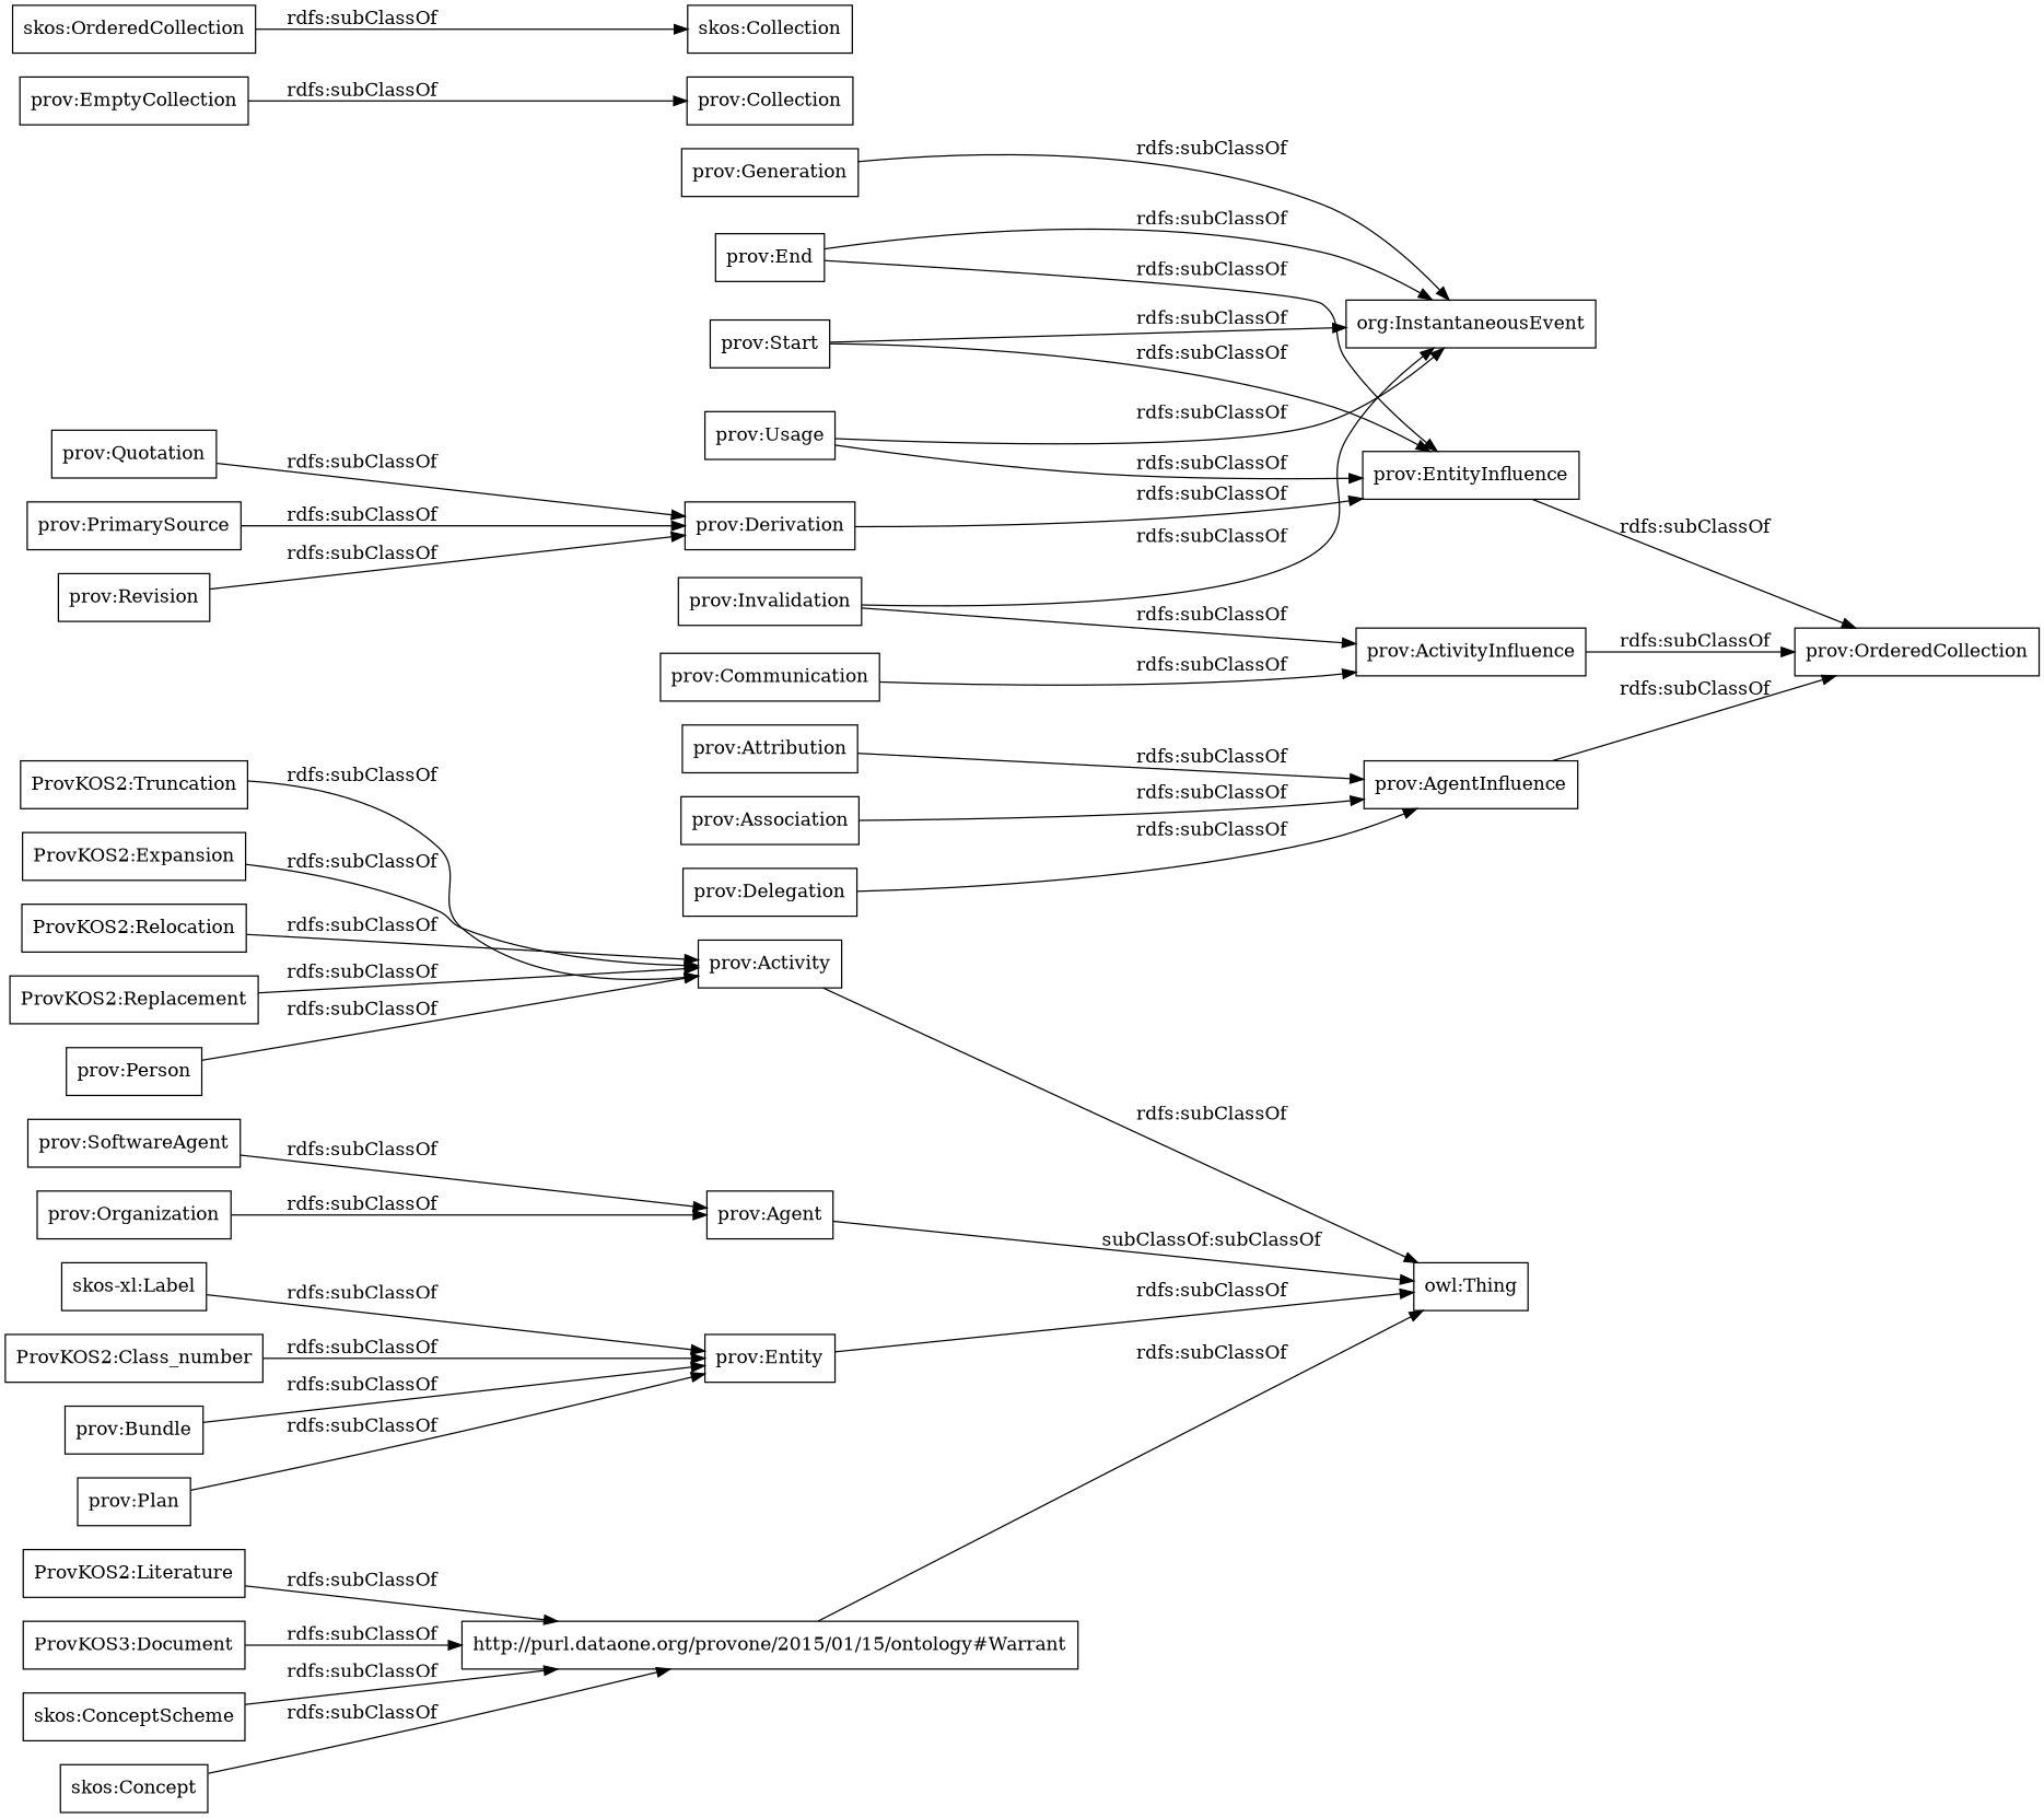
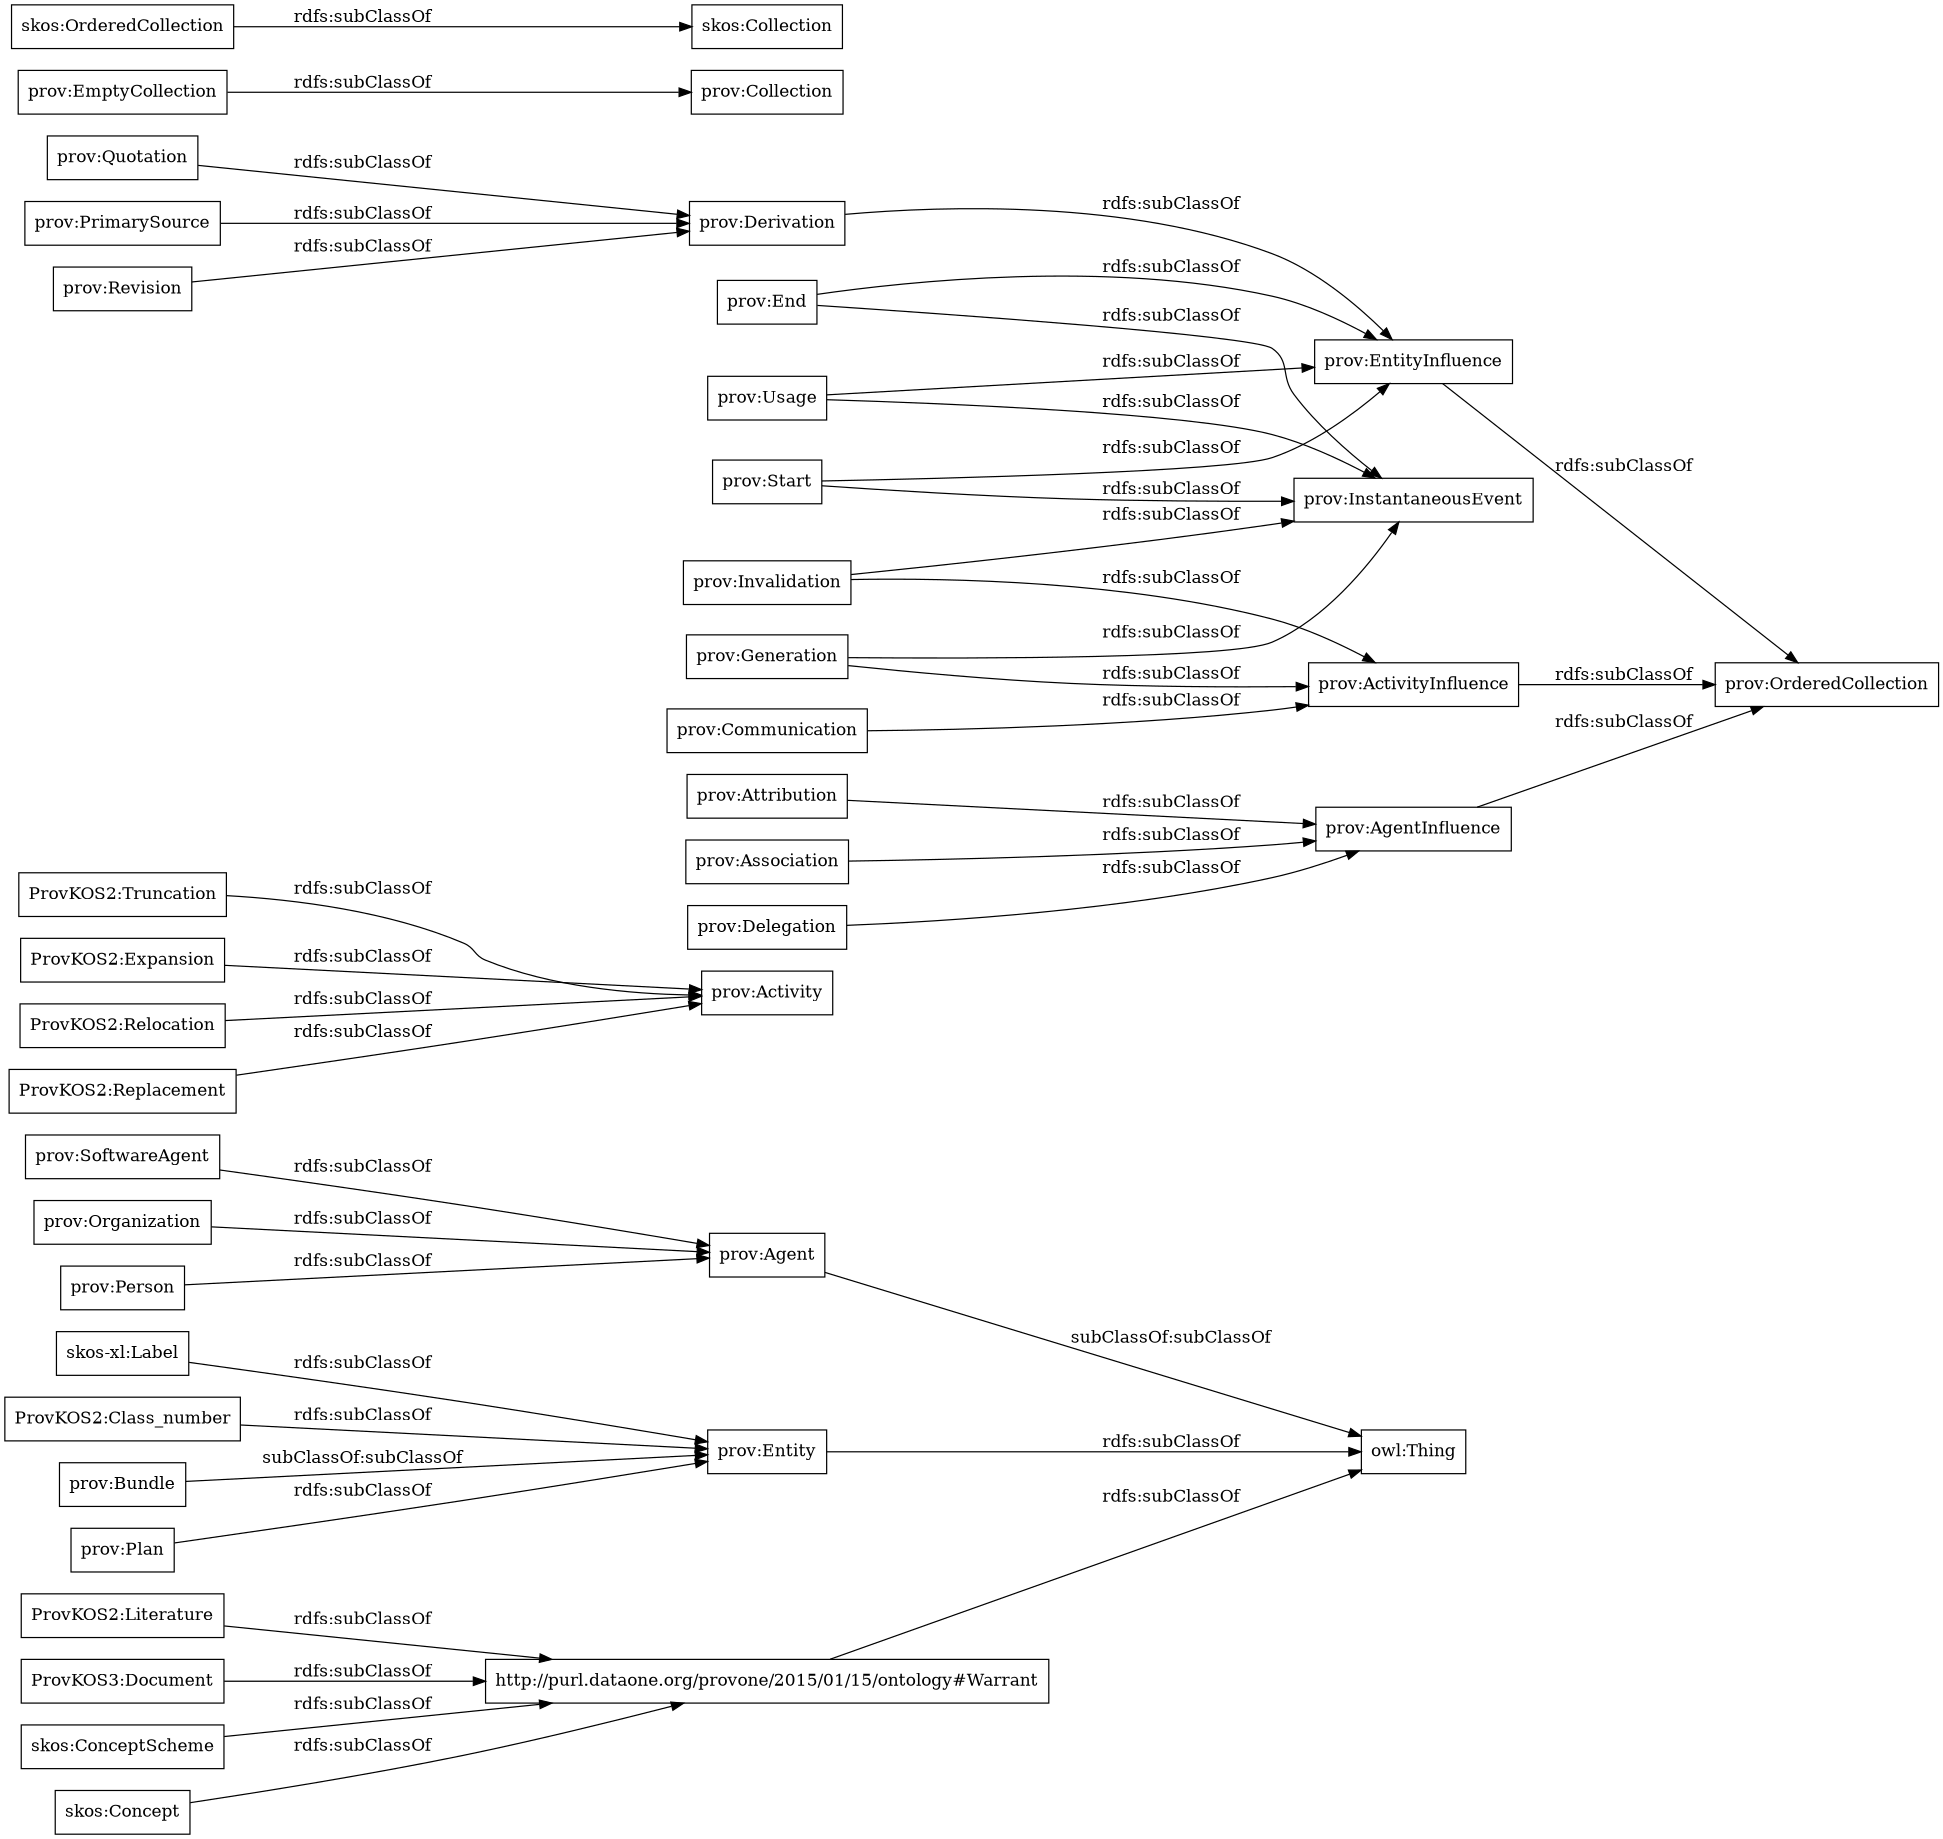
  digraph {
    rankdir=LR
    node [color=black shape=rectangle]
    "http://purl.dataone.org/provone/2015/01/15/ontology#Warrant"
    "owl:Thing"
    "ProvKOS2:Truncation"
    "prov:Activity"
    "ProvKOS2:Expansion"
    "prov:Agent"
    "ProvKOS2:Literature"
    "ProvKOS2:Relocation"
    "prov:SoftwareAgent"
    "prov:Organization"
    "prov:Entity"
    "ProvKOS3:Document"
    "skos-xl:Label"
    "ProvKOS2:Replacement"
    "prov:Person"
    "ProvKOS2:Class_number"
    "prov:End"
-   "prov:InstantaneousEvent" [label="org:InstantaneousEvent"]
+   "prov:InstantaneousEvent"
    "prov:EntityInfluence"
    n20 [label="prov:OrderedCollection"]
    "prov:Derivation"
    "prov:Quotation"
    "prov:Delegation"
    "prov:AgentInfluence"
    "prov:Invalidation"
    "prov:ActivityInfluence"
    "prov:Bundle"
    "prov:Usage"
    "prov:Attribution"
    "prov:PrimarySource"
    "prov:EmptyCollection"
    "prov:Collection"
    "prov:Revision"
    "prov:Communication"
    "prov:Association"
    "prov:Start"
    "prov:Plan"
    "prov:Generation"
    "skos:OrderedCollection"
    "skos:Collection"
    "skos:ConceptScheme"
    "skos:Concept"
    "http://purl.dataone.org/provone/2015/01/15/ontology#Warrant" -> "owl:Thing" [label="rdfs:subClassOf"]
    "ProvKOS2:Truncation" -> "prov:Activity" [label="rdfs:subClassOf"]
-   "prov:Activity" -> "owl:Thing" [label="rdfs:subClassOf"]
    "ProvKOS2:Expansion" -> "prov:Activity" [label="rdfs:subClassOf"]
    "prov:Agent" -> "owl:Thing" [label="subClassOf:subClassOf"]
    "ProvKOS2:Literature" -> "http://purl.dataone.org/provone/2015/01/15/ontology#Warrant" [label="rdfs:subClassOf"]
    "ProvKOS2:Relocation" -> "prov:Activity" [label="rdfs:subClassOf"]
    "prov:SoftwareAgent" -> "prov:Agent" [label="rdfs:subClassOf"]
    "prov:Organization" -> "prov:Agent" [label="rdfs:subClassOf"]
    "prov:Entity" -> "owl:Thing" [label="rdfs:subClassOf"]
    "ProvKOS3:Document" -> "http://purl.dataone.org/provone/2015/01/15/ontology#Warrant" [label="rdfs:subClassOf"]
    "skos-xl:Label" -> "prov:Entity" [label="rdfs:subClassOf"]
    "ProvKOS2:Replacement" -> "prov:Activity" [label="rdfs:subClassOf"]
-   "prov:Person" -> "prov:Activity" [label="rdfs:subClassOf"]
+   "prov:Person" -> "prov:Agent" [label="rdfs:subClassOf"]
    "ProvKOS2:Class_number" -> "prov:Entity" [label="rdfs:subClassOf"]
    "prov:End" -> "prov:InstantaneousEvent" [label="rdfs:subClassOf"]
    "prov:End" -> "prov:EntityInfluence" [label="rdfs:subClassOf"]
    "prov:EntityInfluence" -> n20 [label="rdfs:subClassOf"]
    "prov:Derivation" -> "prov:EntityInfluence" [label="rdfs:subClassOf"]
    "prov:Quotation" -> "prov:Derivation" [label="rdfs:subClassOf"]
    "prov:Delegation" -> "prov:AgentInfluence" [label="rdfs:subClassOf"]
    "prov:AgentInfluence" -> n20 [label="rdfs:subClassOf"]
    "prov:Invalidation" -> "prov:InstantaneousEvent" [label="rdfs:subClassOf"]
    "prov:Invalidation" -> "prov:ActivityInfluence" [label="rdfs:subClassOf"]
    "prov:ActivityInfluence" -> n20 [label="rdfs:subClassOf"]
-   "prov:Bundle" -> "prov:Entity" [label="rdfs:subClassOf"]
+   "prov:Bundle" -> "prov:Entity" [label="subClassOf:subClassOf"]
    "prov:Usage" -> "prov:InstantaneousEvent" [label="rdfs:subClassOf"]
    "prov:Usage" -> "prov:EntityInfluence" [label="rdfs:subClassOf"]
    "prov:Attribution" -> "prov:AgentInfluence" [label="rdfs:subClassOf"]
    "prov:PrimarySource" -> "prov:Derivation" [label="rdfs:subClassOf"]
    "prov:EmptyCollection" -> "prov:Collection" [label="rdfs:subClassOf"]
    "prov:Revision" -> "prov:Derivation" [label="rdfs:subClassOf"]
    "prov:Communication" -> "prov:ActivityInfluence" [label="rdfs:subClassOf"]
    "prov:Association" -> "prov:AgentInfluence" [label="rdfs:subClassOf"]
    "prov:Start" -> "prov:InstantaneousEvent" [label="rdfs:subClassOf"]
    "prov:Start" -> "prov:EntityInfluence" [label="rdfs:subClassOf"]
    "prov:Plan" -> "prov:Entity" [label="rdfs:subClassOf"]
    "prov:Generation" -> "prov:InstantaneousEvent" [label="rdfs:subClassOf"]
+   "prov:Generation" -> "prov:ActivityInfluence" [label="rdfs:subClassOf"]
    "skos:OrderedCollection" -> "skos:Collection" [label="rdfs:subClassOf"]
    "skos:ConceptScheme" -> "http://purl.dataone.org/provone/2015/01/15/ontology#Warrant" [label="rdfs:subClassOf"]
    "skos:Concept" -> "http://purl.dataone.org/provone/2015/01/15/ontology#Warrant" [label="rdfs:subClassOf"]
  }
